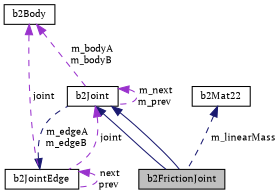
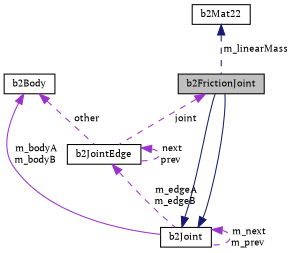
  digraph {
    fontname="PT Serif"
    node [color=black fillcolor=white fontname="PT Serif" fontsize=10 shape=record style=filled]
    edge [color=darkorchid3 dir=back fontname="PT Serif" fontsize=10 labelfontname=Helvetica labelfontsize=10 style=dashed]
    n1 [fillcolor=grey75 fontcolor=black height=0.2 label=b2FrictionJoint width=0.4]
    n2 [height=0.2 label=b2Joint width=0.4]
    n3 [height=0.2 label=b2JointEdge width=0.4]
    n4 [height=0.2 label=b2Body width=0.4]
    n5 [height=0.2 label=b2Mat22 width=0.4]
    n2 -> n1 [color=midnightblue style=solid]
    n2 -> n1 [color=midnightblue style=solid]
    n2 -> n2 [label=" m_next\nm_prev"]
-   n2 -> n3 [label=" joint"]
-   n3 -> n2 [color=midnightblue label=" m_edgeA\nm_edgeB"]
+   n1 -> n3 [label=" joint"]
+   n3 -> n2 [label=" m_edgeA\nm_edgeB"]
    n3 -> n3 [label=" next\nprev"]
-   n4 -> n2 [label=" m_bodyA\nm_bodyB"]
-   n4 -> n3 [label=" joint"]
+   n4 -> n2 [label=" m_bodyA\nm_bodyB" style=solid]
+   n4 -> n3 [label=" other"]
    n5 -> n1 [color=midnightblue label=" m_linearMass"]
  }
